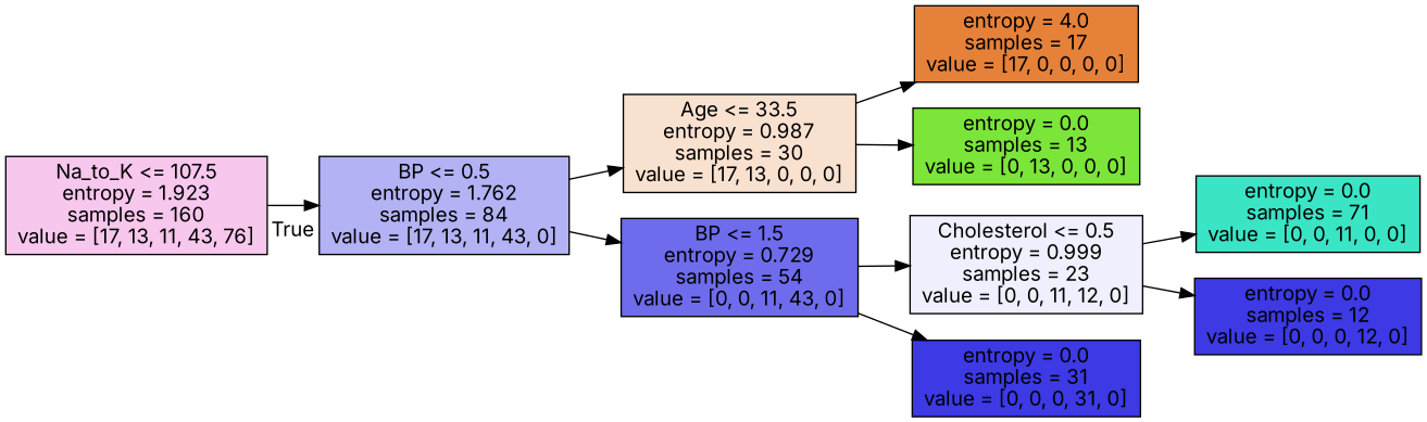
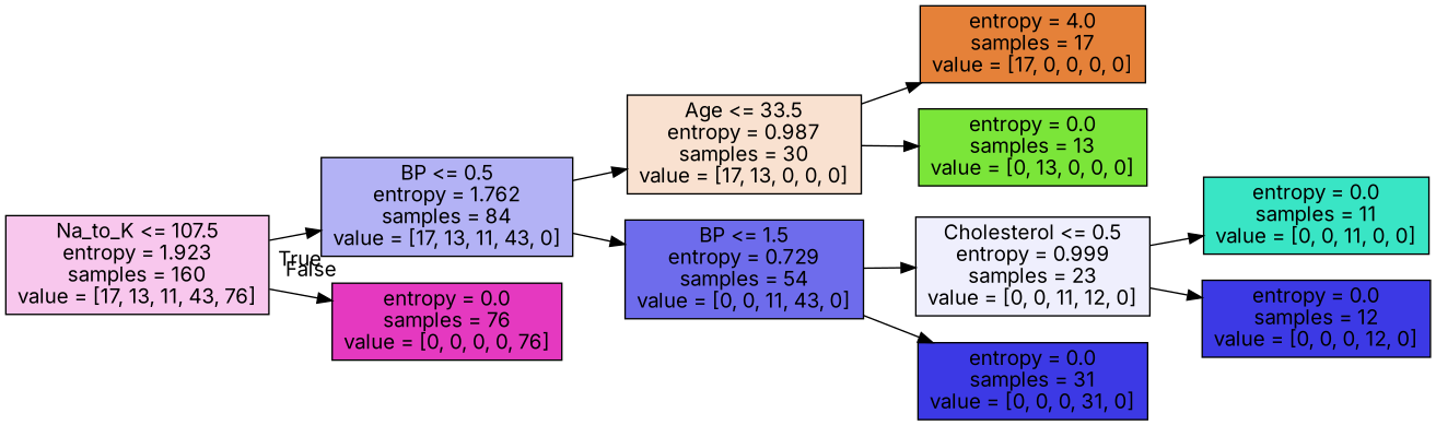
  digraph {
    fontname=Inter
    rankdir=LR
    node [color=black fillcolor="#3c39e5" fontname=Inter shape=box style=filled]
    edge [fontname=Inter]
    n1 [fillcolor="#f8c7ed" label="Na_to_K <= 107.5\nentropy = 1.923\nsamples = 160\nvalue = [17, 13, 11, 43, 76]"]
    n2 [fillcolor="#b3b2f5" label="BP <= 0.5\nentropy = 1.762\nsamples = 84\nvalue = [17, 13, 11, 43, 0]"]
+   n3 [fillcolor="#e539c0" label="entropy = 0.0\nsamples = 76\nvalue = [0, 0, 0, 0, 76]"]
    n4 [fillcolor="#f9e1d0" label="Age <= 33.5\nentropy = 0.987\nsamples = 30\nvalue = [17, 13, 0, 0, 0]"]
    n5 [fillcolor="#6e6cec" label="BP <= 1.5\nentropy = 0.729\nsamples = 54\nvalue = [0, 0, 11, 43, 0]"]
    n6 [fillcolor="#e58139" label="entropy = 4.0\nsamples = 17\nvalue = [17, 0, 0, 0, 0]"]
    n7 [fillcolor="#7be539" label="entropy = 0.0\nsamples = 13\nvalue = [0, 13, 0, 0, 0]"]
    n8 [fillcolor="#efeffd" label="Cholesterol <= 0.5\nentropy = 0.999\nsamples = 23\nvalue = [0, 0, 11, 12, 0]"]
    n9 [label="entropy = 0.0\nsamples = 31\nvalue = [0, 0, 0, 31, 0]"]
-   n10 [fillcolor="#39e5c5" label="entropy = 0.0\nsamples = 71\nvalue = [0, 0, 11, 0, 0]"]
+   n10 [fillcolor="#39e5c5" label="entropy = 0.0\nsamples = 11\nvalue = [0, 0, 11, 0, 0]"]
    n11 [label="entropy = 0.0\nsamples = 12\nvalue = [0, 0, 0, 12, 0]"]
    n1 -> n2 [headlabel=True labelangle=45 labeldistance=2.5]
+   n1 -> n3 [headlabel=False labelangle=-45 labeldistance=2.5]
    n2 -> n4
    n2 -> n5
    n4 -> n6
    n4 -> n7
    n5 -> n8
    n5 -> n9
    n8 -> n10
    n8 -> n11
  }
